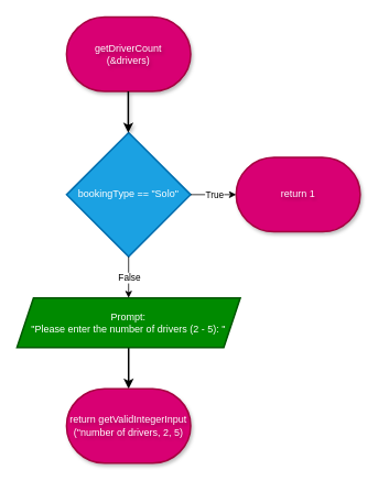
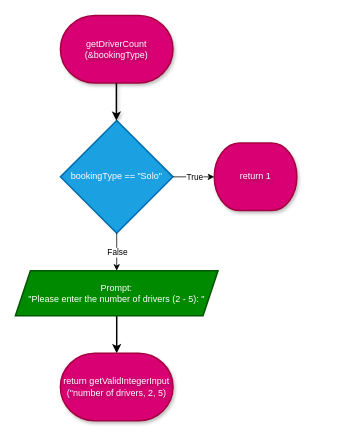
  <mxCell id="0" />
  <mxCell id="1" parent="0" />
  <mxCell id="2" value="bookingType == &quot;Solo&quot;" style="rhombus;whiteSpace=wrap;html=1;fillColor=#1ba1e2;fontColor=#ffffff;strokeColor=#006EAF;strokeWidth=2;" vertex="1" parent="1"><mxGeometry x="80" y="160" width="150" height="150" as="geometry" /></mxCell>
  <mxCell id="3" value="" style="edgeStyle=none;html=1;strokeWidth=2;" edge="1" parent="1" source="4" target="5"><mxGeometry relative="1" as="geometry" /></mxCell>
  <mxCell id="4" value="Prompt:&lt;br&gt;&quot;Please enter the number of drivers (2 - 5): &quot;" style="shape=parallelogram;perimeter=parallelogramPerimeter;whiteSpace=wrap;html=1;fixedSize=1;fillColor=#008a00;fontColor=#ffffff;strokeColor=#005700;strokeWidth=2;" vertex="1" parent="1"><mxGeometry x="20" y="360" width="270" height="60" as="geometry" /></mxCell>
  <mxCell id="5" value="return getValidIntegerInput&lt;br&gt;(&quot;number of drivers, 2, 5)" style="strokeWidth=2;html=1;shape=mxgraph.flowchart.terminator;whiteSpace=wrap;fillColor=#d80073;strokeColor=#A50040;shadow=1;fontColor=#ffffff;textShadow=1;spacing=2;" vertex="1" parent="1"><mxGeometry x="80" y="470" width="150" height="90" as="geometry" /></mxCell>
- <mxCell id="6" value="return 1" style="strokeWidth=2;html=1;shape=mxgraph.flowchart.terminator;whiteSpace=wrap;fillColor=#d80073;strokeColor=#A50040;shadow=1;fontColor=#ffffff;textShadow=1;spacing=2;" vertex="1" parent="1"><mxGeometry x="285" y="190" width="150" height="90" as="geometry" /></mxCell>
- <mxCell id="7" value="&lt;span style=&quot;color: rgb(255, 255, 255);&quot;&gt;getDriverCount&lt;/span&gt;&lt;br&gt;&lt;span style=&quot;color: rgb(255, 255, 255);&quot;&gt;(&amp;amp;drivers)&lt;/span&gt;" style="strokeWidth=2;html=1;shape=mxgraph.flowchart.terminator;whiteSpace=wrap;fillColor=#d80073;strokeColor=#A50040;shadow=1;fontColor=#ffffff;textShadow=1;spacing=2;" vertex="1" parent="1"><mxGeometry x="80" y="20" width="150" height="90" as="geometry" /></mxCell>
+ <mxCell id="6" value="return 1" style="strokeWidth=2;html=1;shape=mxgraph.flowchart.terminator;whiteSpace=wrap;fillColor=#d80073;strokeColor=#A50040;shadow=1;fontColor=#ffffff;textShadow=1;spacing=2;" vertex="1" parent="1"><mxGeometry x="285" y="190" width="110" height="90" as="geometry" /></mxCell>
+ <mxCell id="7" value="&lt;span style=&quot;color: rgb(255, 255, 255);&quot;&gt;getDriverCount&lt;/span&gt;&lt;br&gt;&lt;span style=&quot;color: rgb(255, 255, 255);&quot;&gt;(&amp;amp;bookingType)&lt;/span&gt;" style="strokeWidth=2;html=1;shape=mxgraph.flowchart.terminator;whiteSpace=wrap;fillColor=#d80073;strokeColor=#A50040;shadow=1;fontColor=#ffffff;textShadow=1;spacing=2;" vertex="1" parent="1"><mxGeometry x="80" y="20" width="150" height="90" as="geometry" /></mxCell>
  <mxCell id="8" value="" style="edgeStyle=none;html=1;strokeWidth=2;shadow=1;textShadow=1;spacing=2;" edge="1" parent="1"><mxGeometry relative="1" as="geometry"><mxPoint x="154.58" y="110" as="sourcePoint" /><mxPoint x="154.58" y="160" as="targetPoint" /></mxGeometry></mxCell>
  <mxCell id="9" value="" style="endArrow=classic;html=1;exitX=1;exitY=0.5;exitDx=0;exitDy=0;entryX=0;entryY=0.5;entryDx=0;entryDy=0;entryPerimeter=0;" edge="1" parent="1" source="2" target="6"><mxGeometry relative="1" as="geometry"><mxPoint x="245" y="250" as="sourcePoint" /><mxPoint x="345" y="250" as="targetPoint" /></mxGeometry></mxCell>
  <mxCell id="10" value="True" style="edgeLabel;resizable=0;html=1;;align=center;verticalAlign=middle;" connectable="0" vertex="1" parent="9"><mxGeometry relative="1" as="geometry" /></mxCell>
  <mxCell id="11" value="" style="endArrow=classic;html=1;exitX=0.5;exitY=1;exitDx=0;exitDy=0;entryX=0.5;entryY=0;entryDx=0;entryDy=0;" edge="1" parent="1" source="2" target="4"><mxGeometry relative="1" as="geometry"><mxPoint x="135" y="220" as="sourcePoint" /><mxPoint x="235" y="220" as="targetPoint" /></mxGeometry></mxCell>
  <mxCell id="12" value="False" style="edgeLabel;resizable=0;html=1;;align=center;verticalAlign=middle;" connectable="0" vertex="1" parent="11"><mxGeometry relative="1" as="geometry" /></mxCell>
